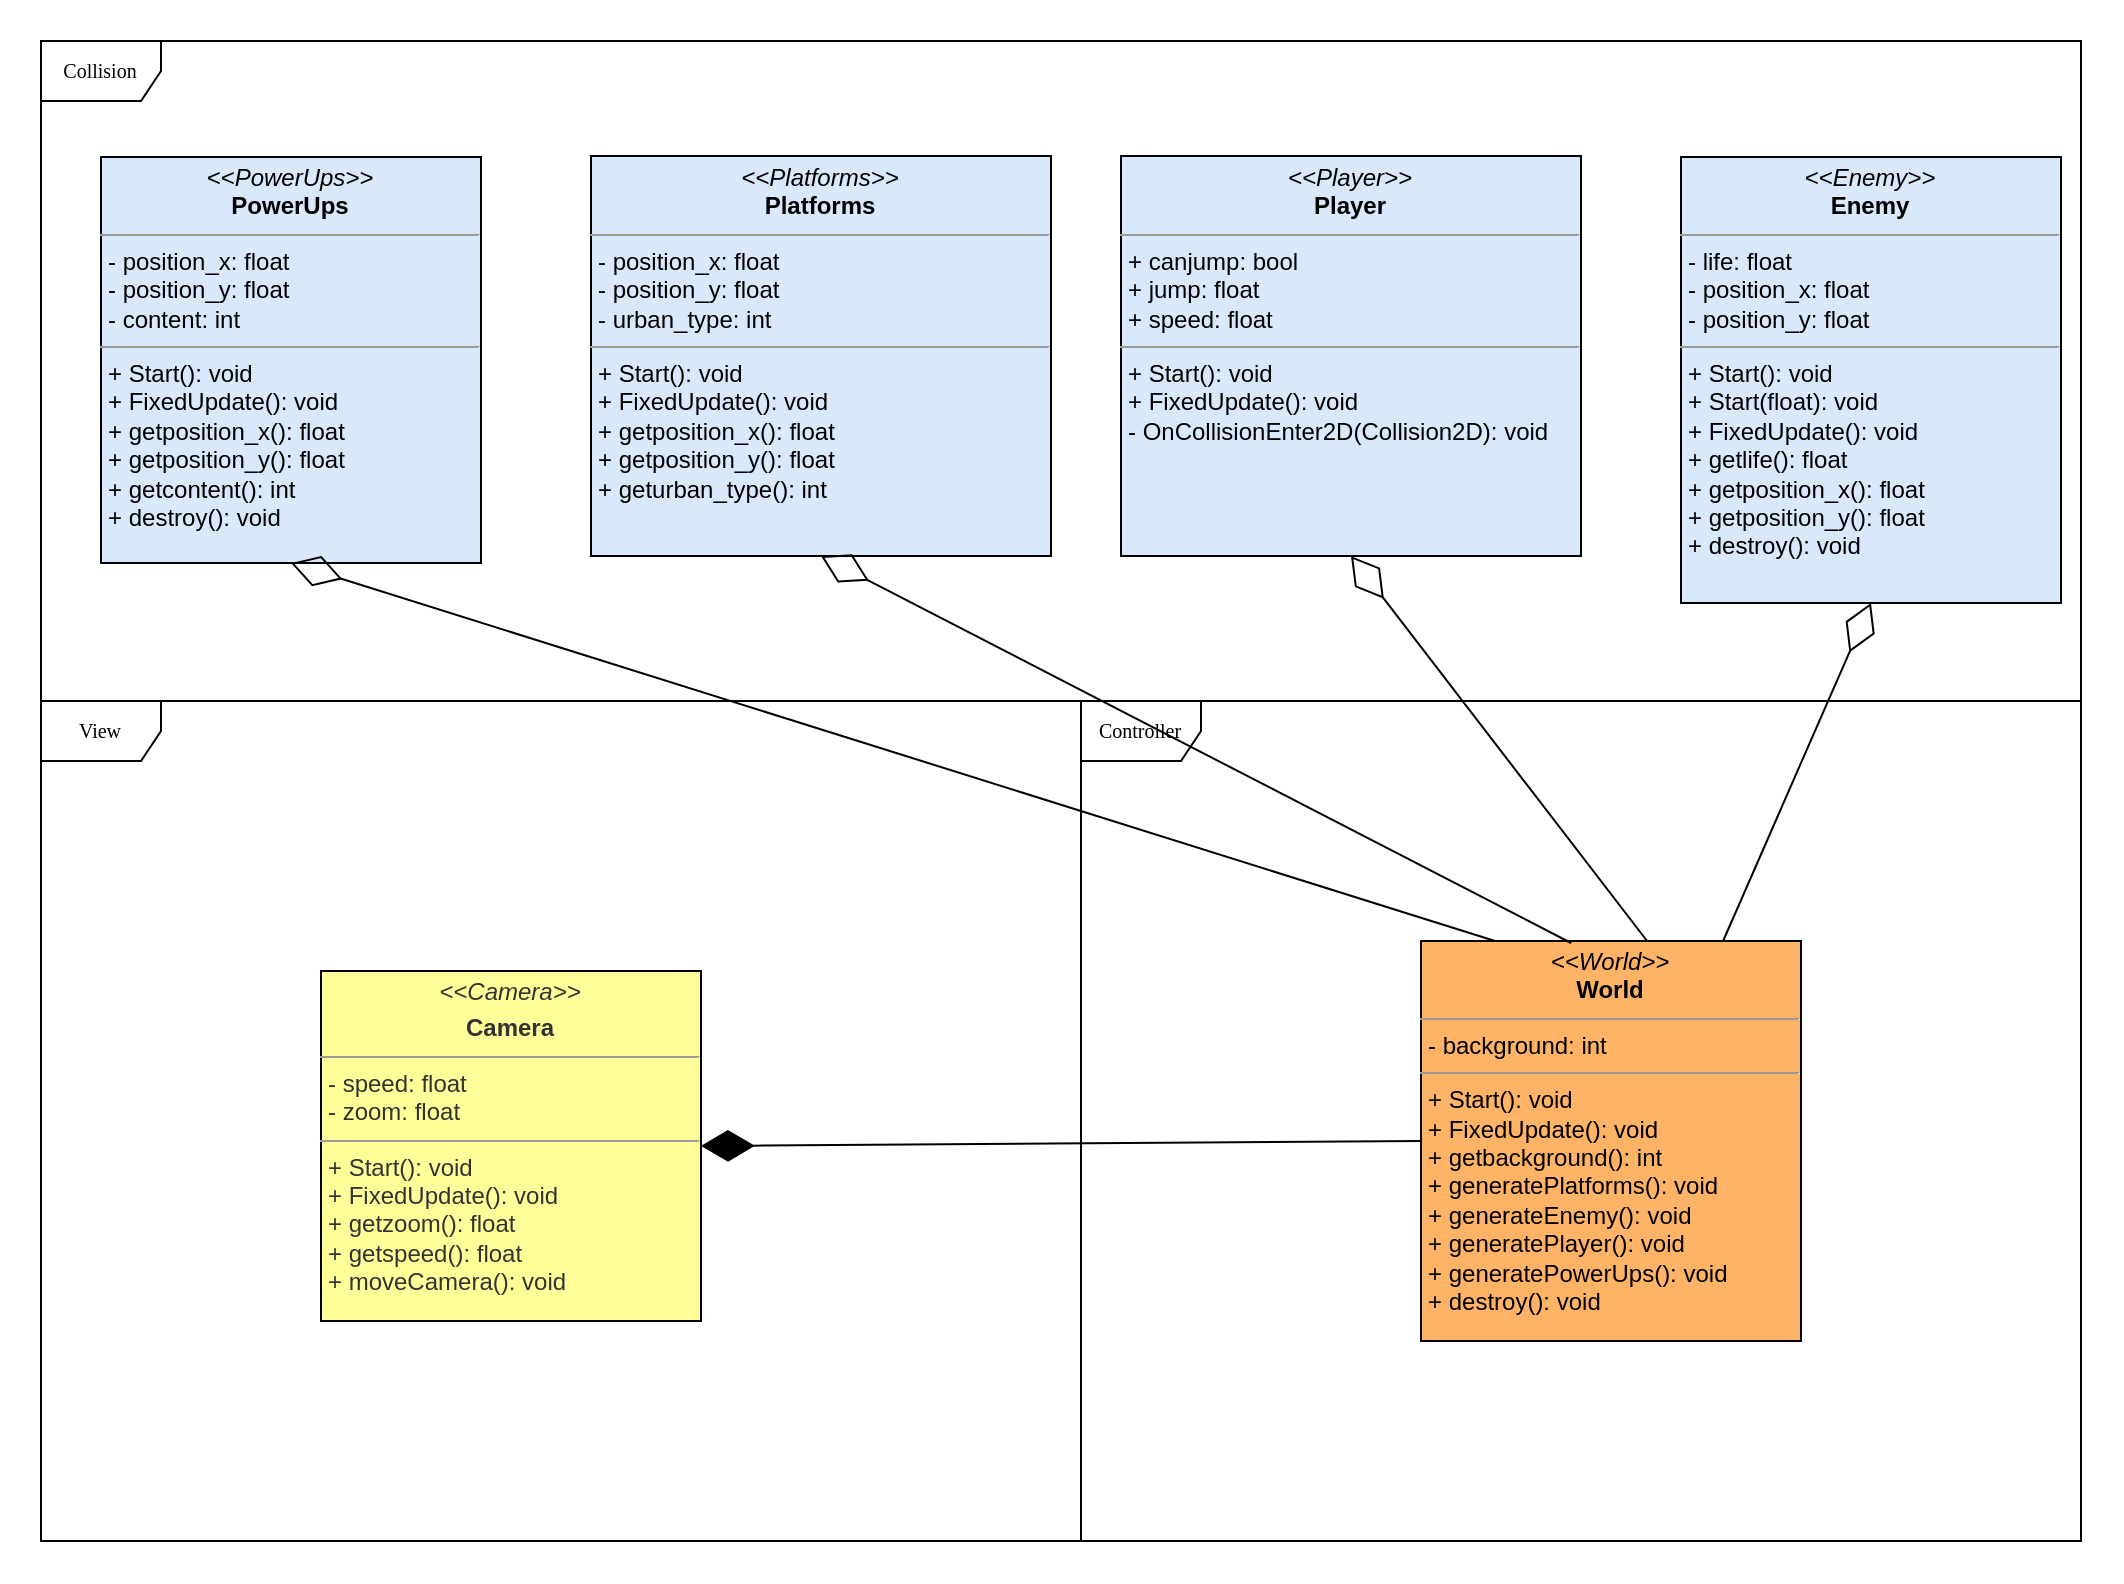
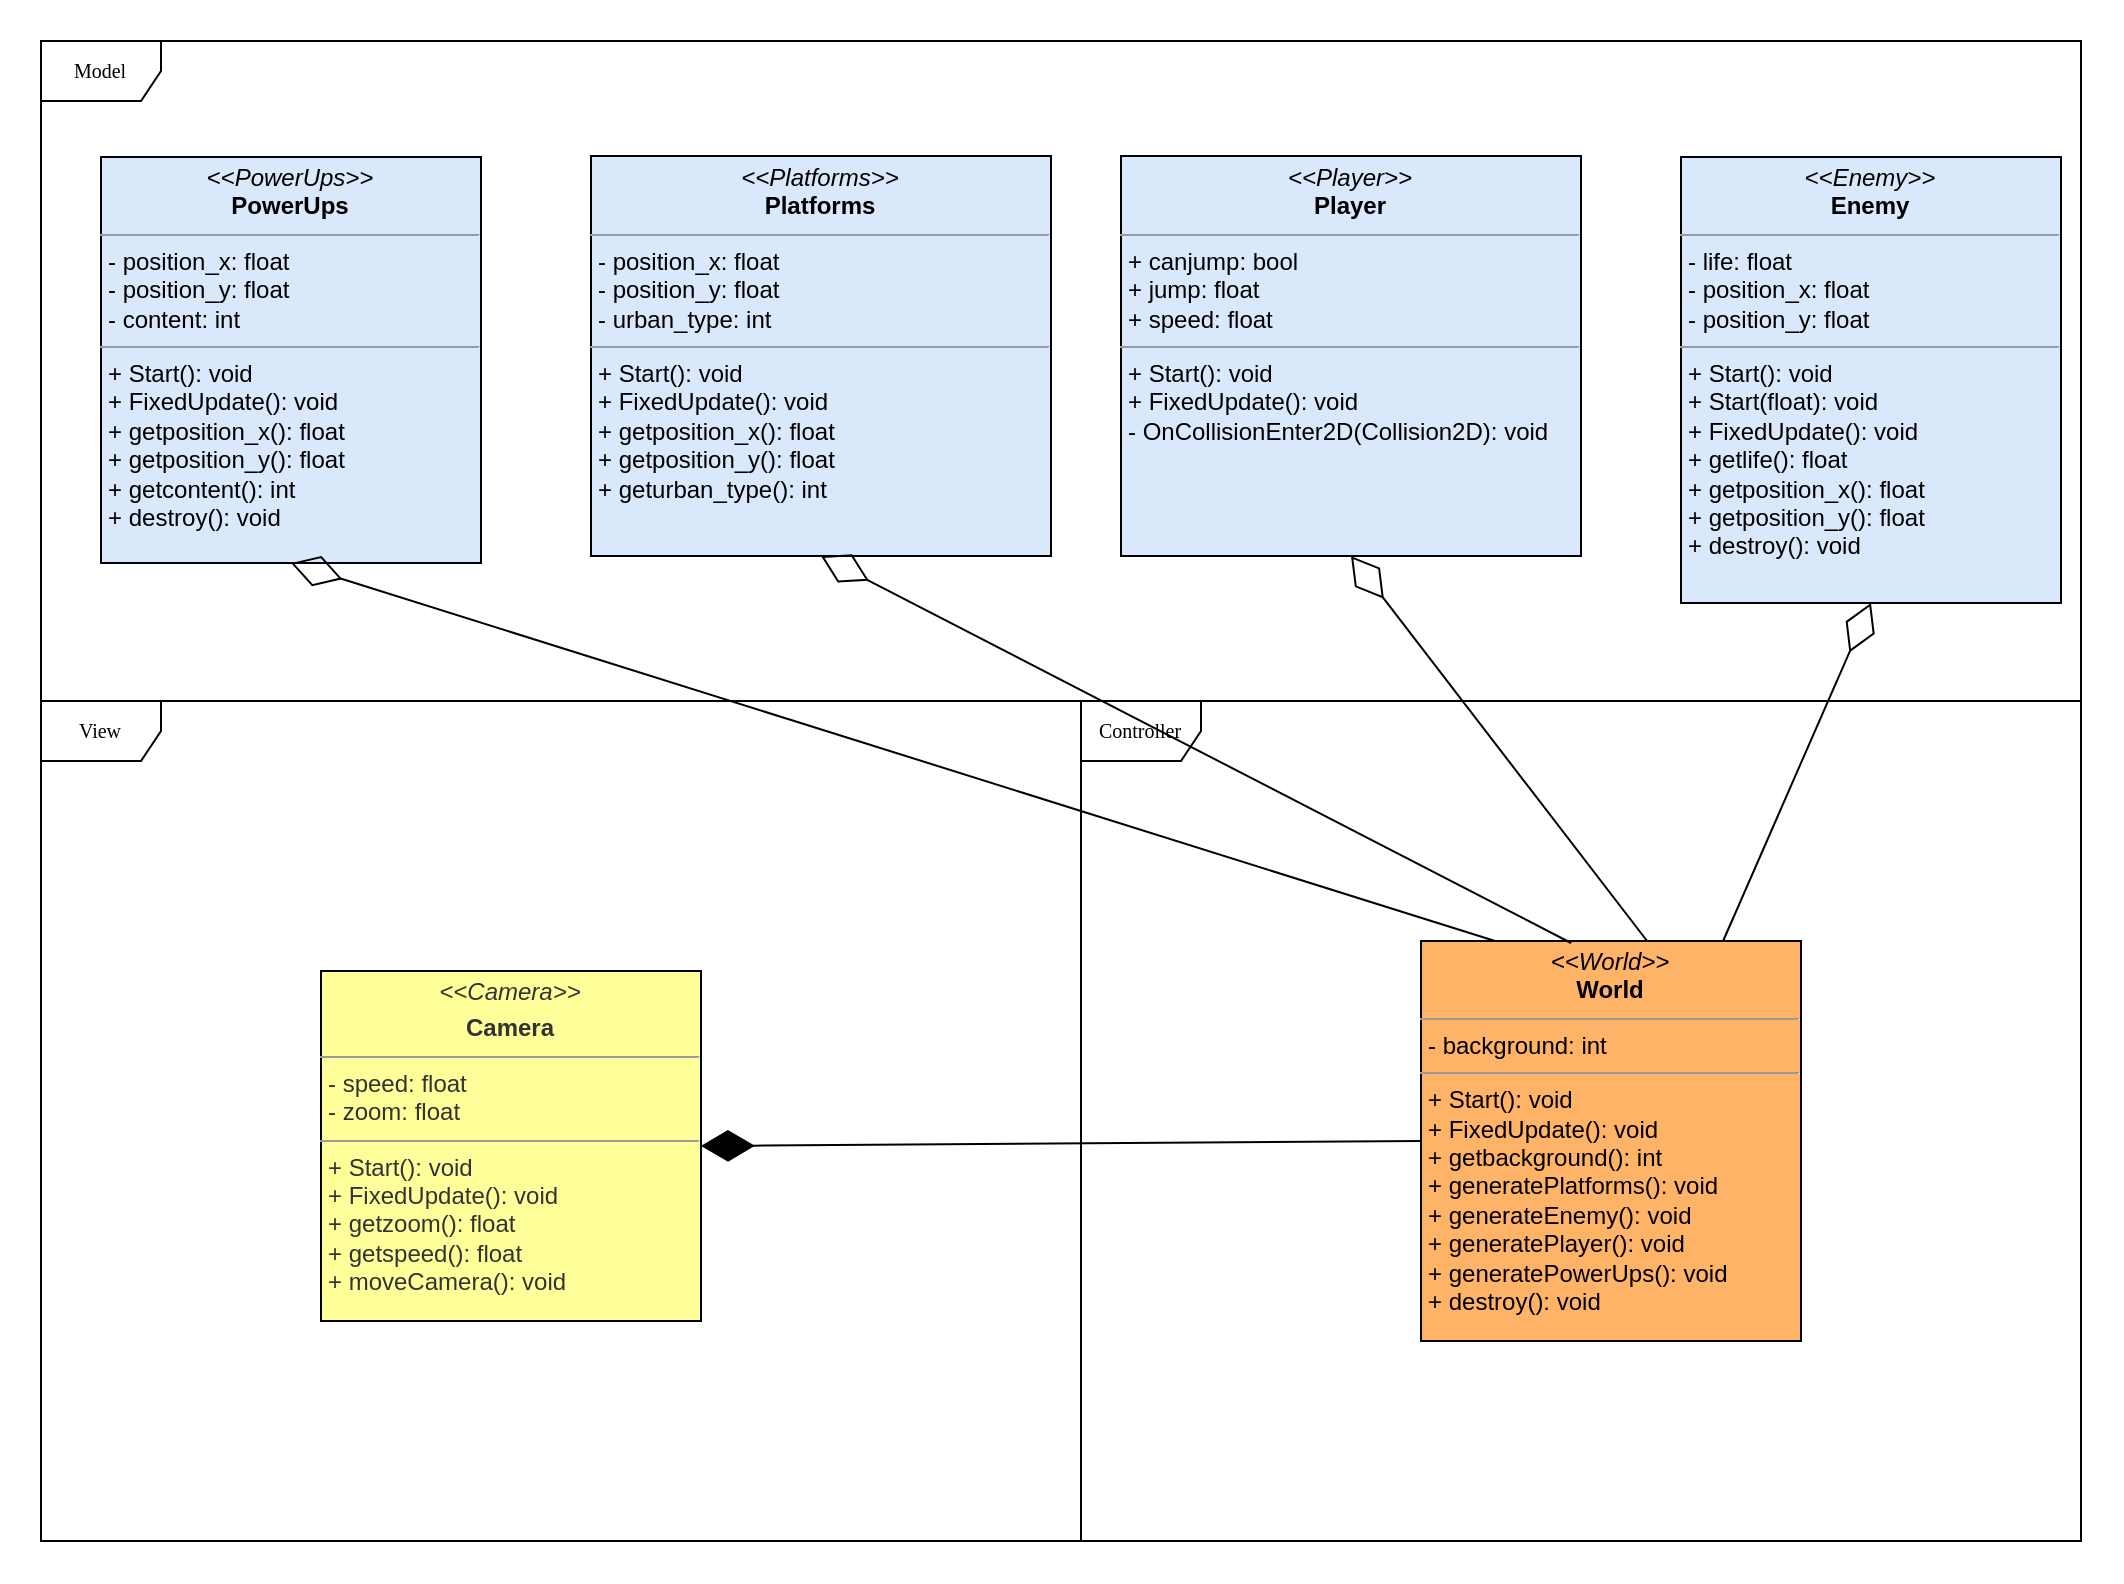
  <mxCell id="0" />
  <mxCell id="1" parent="0" />
- <mxCell id="2" value="Collision" style="shape=umlFrame;whiteSpace=wrap;html=1;rounded=0;shadow=0;comic=0;labelBackgroundColor=none;strokeWidth=1;fontFamily=Verdana;fontSize=10;align=center;" parent="1" vertex="1"><mxGeometry x="20" y="20" width="1020" height="330" as="geometry" /></mxCell>
+ <mxCell id="2" value="Model" style="shape=umlFrame;whiteSpace=wrap;html=1;rounded=0;shadow=0;comic=0;labelBackgroundColor=none;strokeWidth=1;fontFamily=Verdana;fontSize=10;align=center;" parent="1" vertex="1"><mxGeometry x="20" y="20" width="1020" height="330" as="geometry" /></mxCell>
  <mxCell id="3" value="View" style="shape=umlFrame;whiteSpace=wrap;html=1;rounded=0;shadow=0;comic=0;labelBackgroundColor=none;strokeWidth=1;fontFamily=Verdana;fontSize=10;align=center;" parent="1" vertex="1"><mxGeometry x="20" y="350" width="520" height="420" as="geometry" /></mxCell>
  <mxCell id="4" value="Controller" style="shape=umlFrame;whiteSpace=wrap;html=1;rounded=0;shadow=0;comic=0;labelBackgroundColor=none;strokeWidth=1;fontFamily=Verdana;fontSize=10;align=center;" parent="1" vertex="1"><mxGeometry x="540" y="350" width="500" height="420" as="geometry" /></mxCell>
  <mxCell id="5" value="&lt;p style=&quot;margin: 0px ; margin-top: 4px ; text-align: center&quot;&gt;&lt;i&gt;&amp;lt;&amp;lt;Player&amp;gt;&amp;gt;&lt;/i&gt;&lt;br&gt;&lt;b&gt;Player&lt;/b&gt;&lt;/p&gt;&lt;hr size=&quot;1&quot;&gt;&lt;p style=&quot;margin: 0px ; margin-left: 4px&quot;&gt;+ canjump: bool&lt;br&gt;+ jump: float&lt;/p&gt;&lt;p style=&quot;margin: 0px ; margin-left: 4px&quot;&gt;+ speed: float&lt;br&gt;&lt;/p&gt;&lt;hr size=&quot;1&quot;&gt;&lt;p style=&quot;margin: 0px ; margin-left: 4px&quot;&gt;+ Start(): void&lt;br&gt;+ FixedUpdate(): void&lt;/p&gt;&lt;p style=&quot;margin: 0px ; margin-left: 4px&quot;&gt;- OnCollisionEnter2D(Collision2D): void&lt;br&gt;&lt;/p&gt;" style="verticalAlign=top;align=left;overflow=fill;fontSize=12;fontFamily=Helvetica;html=1;rounded=0;shadow=0;comic=0;labelBackgroundColor=none;strokeWidth=1;fillColor=#dae8fc;strokeColor=#000000;" parent="1" vertex="1"><mxGeometry x="560" y="77.5" width="230" height="200" as="geometry" /></mxCell>
  <mxCell id="6" value="&lt;p style=&quot;margin: 0px ; margin-top: 4px ; text-align: center&quot;&gt;&lt;i&gt;&amp;lt;&amp;lt;World&amp;gt;&amp;gt;&lt;/i&gt;&lt;br&gt;&lt;b&gt;World&lt;/b&gt;&lt;/p&gt;&lt;hr size=&quot;1&quot;&gt;&lt;p style=&quot;margin: 0px ; margin-left: 4px&quot;&gt;- background: int&lt;br&gt;&lt;/p&gt;&lt;hr size=&quot;1&quot;&gt;&lt;p style=&quot;margin: 0px ; margin-left: 4px&quot;&gt;+ Start(): void&lt;/p&gt;&lt;p style=&quot;margin: 0px ; margin-left: 4px&quot;&gt;+ FixedUpdate(): void&lt;/p&gt;&lt;p style=&quot;margin: 0px ; margin-left: 4px&quot;&gt;+ getbackground(): int&lt;/p&gt;&lt;p style=&quot;margin: 0px ; margin-left: 4px&quot;&gt;+ generatePlatforms(): void&lt;/p&gt;&lt;p style=&quot;margin: 0px ; margin-left: 4px&quot;&gt;+ generateEnemy(): void&lt;/p&gt;&lt;p style=&quot;margin: 0px ; margin-left: 4px&quot;&gt;+ generatePlayer(): void&lt;/p&gt;&lt;p style=&quot;margin: 0px ; margin-left: 4px&quot;&gt;+ generatePowerUps(): void&lt;br&gt;&lt;/p&gt;&lt;p style=&quot;margin: 0px ; margin-left: 4px&quot;&gt;+ destroy(): void&lt;br&gt;&lt;/p&gt;" style="verticalAlign=top;align=left;overflow=fill;fontSize=12;fontFamily=Helvetica;html=1;rounded=0;shadow=0;comic=0;labelBackgroundColor=none;strokeWidth=1;fillColor=#FFB366;strokeColor=#000000;" parent="1" vertex="1"><mxGeometry x="710" y="470" width="190" height="200" as="geometry" /></mxCell>
  <mxCell id="7" value="&lt;p style=&quot;margin: 0px ; margin-top: 4px ; text-align: center&quot;&gt;&lt;i&gt;&amp;lt;&amp;lt;Camera&amp;gt;&amp;gt;&lt;/i&gt;&lt;/p&gt;&lt;p style=&quot;margin: 0px ; margin-top: 4px ; text-align: center&quot;&gt;&lt;b&gt;Camera&lt;/b&gt;&lt;br&gt;&lt;b&gt;&lt;/b&gt;&lt;/p&gt;&lt;hr size=&quot;1&quot;&gt;&lt;p style=&quot;margin: 0px ; margin-left: 4px&quot;&gt;- speed: float&lt;br&gt;- zoom: float&lt;/p&gt;&lt;hr size=&quot;1&quot;&gt;&lt;p style=&quot;margin: 0px ; margin-left: 4px&quot;&gt;+ Start(): void&lt;br&gt;+ FixedUpdate(): void&lt;/p&gt;&lt;p style=&quot;margin: 0px ; margin-left: 4px&quot;&gt;+ getzoom(): float&lt;br&gt;+ getspeed(): float&lt;/p&gt;&lt;p style=&quot;margin: 0px ; margin-left: 4px&quot;&gt;+ moveCamera(): void&lt;/p&gt;" style="verticalAlign=top;align=left;overflow=fill;fontSize=12;fontFamily=Helvetica;html=1;rounded=0;shadow=0;comic=0;labelBackgroundColor=none;strokeWidth=1;fillColor=#FFFF99;strokeColor=#000000;fontColor=#333333;" parent="1" vertex="1"><mxGeometry x="160" y="485" width="190" height="175" as="geometry" /></mxCell>
  <mxCell id="8" value="&lt;p style=&quot;margin: 0px ; margin-top: 4px ; text-align: center&quot;&gt;&lt;i&gt;&amp;lt;&amp;lt;Enemy&amp;gt;&amp;gt;&lt;/i&gt;&lt;br&gt;&lt;b&gt;Enemy&lt;/b&gt;&lt;/p&gt;&lt;hr size=&quot;1&quot;&gt;&lt;p style=&quot;margin: 0px ; margin-left: 4px&quot;&gt;- life: float&lt;br&gt;- position_x: float&lt;/p&gt;&lt;p style=&quot;margin: 0px ; margin-left: 4px&quot;&gt;- position_y: float&lt;/p&gt;&lt;hr size=&quot;1&quot;&gt;&lt;p style=&quot;margin: 0px ; margin-left: 4px&quot;&gt;+ Start(): void&lt;/p&gt;&lt;p style=&quot;margin: 0px ; margin-left: 4px&quot;&gt;+ Start(float): void&lt;/p&gt;&lt;p style=&quot;margin: 0px ; margin-left: 4px&quot;&gt;+ FixedUpdate(): void&lt;/p&gt;&lt;p style=&quot;margin: 0px ; margin-left: 4px&quot;&gt;+ getlife(): float&lt;br&gt;&lt;/p&gt;&lt;p style=&quot;margin: 0px ; margin-left: 4px&quot;&gt;+ getposition_x(): float&lt;/p&gt;&lt;p style=&quot;margin: 0px ; margin-left: 4px&quot;&gt;+ getposition_y(): float&lt;/p&gt;&lt;p style=&quot;margin: 0px ; margin-left: 4px&quot;&gt;+ destroy(): void&lt;br&gt;&lt;/p&gt;&lt;p style=&quot;margin: 0px ; margin-left: 4px&quot;&gt;&lt;br&gt;&lt;/p&gt;&lt;p style=&quot;margin: 0px ; margin-left: 4px&quot;&gt;&lt;br&gt;&lt;/p&gt;" style="verticalAlign=top;align=left;overflow=fill;fontSize=12;fontFamily=Helvetica;html=1;rounded=0;shadow=0;comic=0;labelBackgroundColor=none;strokeWidth=1;fillColor=#dae8fc;strokeColor=#000000;" parent="1" vertex="1"><mxGeometry x="840" y="78" width="190" height="223" as="geometry" /></mxCell>
  <mxCell id="9" value="&lt;p style=&quot;margin: 0px ; margin-top: 4px ; text-align: center&quot;&gt;&lt;i&gt;&amp;lt;&amp;lt;PowerUps&amp;gt;&amp;gt;&lt;/i&gt;&lt;br&gt;&lt;b&gt;PowerUps&lt;/b&gt;&lt;/p&gt;&lt;hr size=&quot;1&quot;&gt;&lt;p style=&quot;margin: 0px ; margin-left: 4px&quot;&gt;- position_x: float&lt;/p&gt;&lt;p style=&quot;margin: 0px ; margin-left: 4px&quot;&gt;- position_y: float&lt;/p&gt;&lt;p style=&quot;margin: 0px ; margin-left: 4px&quot;&gt;- content: int&lt;/p&gt;&lt;hr size=&quot;1&quot;&gt;&lt;p style=&quot;margin: 0px ; margin-left: 4px&quot;&gt;+ Start(): void&lt;br&gt;+ FixedUpdate(): void&lt;/p&gt;&lt;p style=&quot;margin: 0px ; margin-left: 4px&quot;&gt;+ getposition_x(): float&lt;/p&gt;&lt;p style=&quot;margin: 0px ; margin-left: 4px&quot;&gt;+ getposition_y(): float&lt;/p&gt;&lt;p style=&quot;margin: 0px ; margin-left: 4px&quot;&gt;+ getcontent(): int&lt;/p&gt;&lt;p style=&quot;margin: 0px ; margin-left: 4px&quot;&gt;+ destroy(): void&lt;br&gt;&lt;/p&gt;" style="verticalAlign=top;align=left;overflow=fill;fontSize=12;fontFamily=Helvetica;html=1;rounded=0;shadow=0;comic=0;labelBackgroundColor=none;strokeWidth=1;fillColor=#dae8fc;strokeColor=#000000;" parent="1" vertex="1"><mxGeometry x="50" y="78" width="190" height="203" as="geometry" /></mxCell>
  <mxCell id="10" value="&lt;p style=&quot;margin: 0px ; margin-top: 4px ; text-align: center&quot;&gt;&lt;i&gt;&amp;lt;&amp;lt;Platforms&amp;gt;&amp;gt;&lt;/i&gt;&lt;br&gt;&lt;b&gt;Platforms&lt;/b&gt;&lt;/p&gt;&lt;hr size=&quot;1&quot;&gt;&lt;p style=&quot;margin: 0px ; margin-left: 4px&quot;&gt;- position_x: float&lt;br&gt;- position_y: float&lt;/p&gt;&lt;p style=&quot;margin: 0px ; margin-left: 4px&quot;&gt;- urban_type: int&lt;br&gt;&lt;/p&gt;&lt;hr size=&quot;1&quot;&gt;&lt;p style=&quot;margin: 0px ; margin-left: 4px&quot;&gt;+ Start(): void&lt;/p&gt;&lt;p style=&quot;margin: 0px ; margin-left: 4px&quot;&gt;+ FixedUpdate(): void&lt;/p&gt;&lt;p style=&quot;margin: 0px ; margin-left: 4px&quot;&gt;+ getposition_x(): float&lt;/p&gt;&lt;p style=&quot;margin: 0px ; margin-left: 4px&quot;&gt;+ getposition_y(): float&lt;/p&gt;&lt;p style=&quot;margin: 0px ; margin-left: 4px&quot;&gt;+ geturban_type(): int&lt;br&gt;&lt;/p&gt;" style="verticalAlign=top;align=left;overflow=fill;fontSize=12;fontFamily=Helvetica;html=1;rounded=0;shadow=0;comic=0;labelBackgroundColor=none;strokeWidth=1;fillColor=#dae8fc;strokeColor=#000000;" parent="1" vertex="1"><mxGeometry x="295" y="77.5" width="230" height="200" as="geometry" /></mxCell>
  <mxCell id="11" value="" style="endArrow=diamondThin;endFill=0;endSize=24;html=1;exitX=0.195;exitY=0;exitDx=0;exitDy=0;exitPerimeter=0;entryX=0.5;entryY=1;entryDx=0;entryDy=0;" parent="1" source="6" target="9" edge="1"><mxGeometry width="160" relative="1" as="geometry"><mxPoint x="710" y="380" as="sourcePoint" /><mxPoint x="690.408" y="320" as="targetPoint" /></mxGeometry></mxCell>
  <mxCell id="12" value="" style="endArrow=diamondThin;endFill=0;endSize=24;html=1;exitX=0.395;exitY=0.005;exitDx=0;exitDy=0;exitPerimeter=0;entryX=0.5;entryY=1;entryDx=0;entryDy=0;" parent="1" source="6" target="10" edge="1"><mxGeometry width="160" relative="1" as="geometry"><mxPoint x="918.05" y="569.5" as="sourcePoint" /><mxPoint x="410.05" y="312.42" as="targetPoint" /></mxGeometry></mxCell>
  <mxCell id="13" value="" style="endArrow=diamondThin;endFill=0;endSize=24;html=1;exitX=0.595;exitY=0;exitDx=0;exitDy=0;exitPerimeter=0;entryX=0.5;entryY=1;entryDx=0;entryDy=0;" parent="1" source="6" target="5" edge="1"><mxGeometry width="160" relative="1" as="geometry"><mxPoint x="1088.05" y="577" as="sourcePoint" /><mxPoint x="580.05" y="319.92" as="targetPoint" /></mxGeometry></mxCell>
  <mxCell id="14" value="" style="endArrow=diamondThin;endFill=0;endSize=24;html=1;exitX=0.795;exitY=0;exitDx=0;exitDy=0;exitPerimeter=0;entryX=0.5;entryY=1;entryDx=0;entryDy=0;" parent="1" source="6" target="8" edge="1"><mxGeometry width="160" relative="1" as="geometry"><mxPoint x="1204.05" y="587" as="sourcePoint" /><mxPoint x="696.05" y="329.92" as="targetPoint" /></mxGeometry></mxCell>
  <mxCell id="15" value="" style="endArrow=diamondThin;endFill=1;endSize=24;html=1;entryX=1;entryY=0.5;entryDx=0;entryDy=0;exitX=0;exitY=0.5;exitDx=0;exitDy=0;" parent="1" source="6" target="7" edge="1"><mxGeometry width="160" relative="1" as="geometry"><mxPoint x="-190" y="1030" as="sourcePoint" /><mxPoint x="-30" y="1030" as="targetPoint" /></mxGeometry></mxCell>
